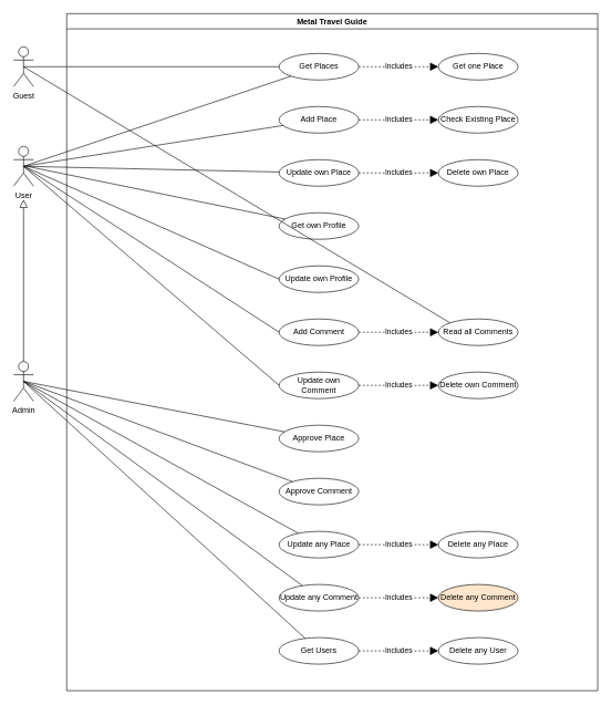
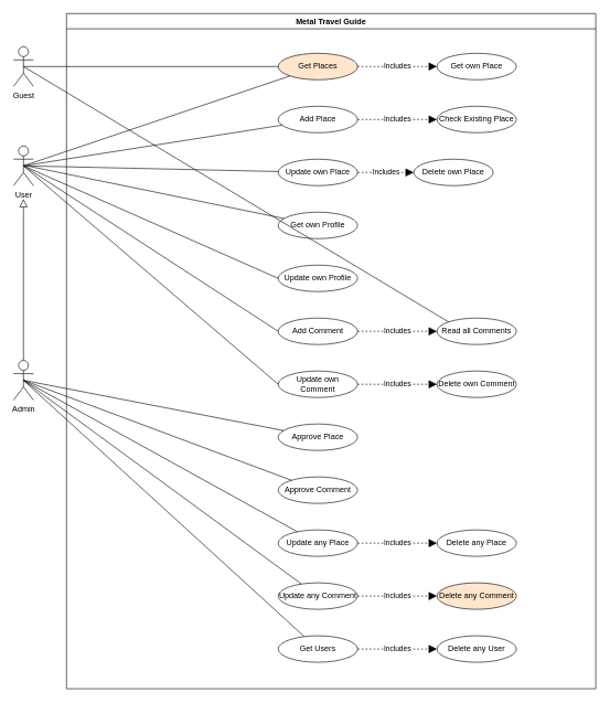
  <mxCell id="0" />
  <mxCell id="1" parent="0" />
  <mxCell id="2" value="User" style="shape=umlActor;verticalLabelPosition=bottom;verticalAlign=top;html=1;outlineConnect=0;" parent="1" vertex="1"><mxGeometry x="20" y="220" width="30" height="60" as="geometry" /></mxCell>
  <mxCell id="3" value="Admin" style="shape=umlActor;verticalLabelPosition=bottom;verticalAlign=top;html=1;outlineConnect=0;" parent="1" vertex="1"><mxGeometry x="20" y="544" width="30" height="60" as="geometry" /></mxCell>
  <mxCell id="4" value="Metal Travel Guide" style="swimlane;" parent="1" vertex="1"><mxGeometry x="100" y="20" width="800" height="1020" as="geometry" /></mxCell>
  <mxCell id="5" value="Approve Place" style="ellipse;whiteSpace=wrap;html=1;" parent="4" vertex="1"><mxGeometry x="320" y="620" width="120" height="40" as="geometry" /></mxCell>
  <mxCell id="6" value="Update own Place" style="ellipse;whiteSpace=wrap;html=1;" parent="4" vertex="1"><mxGeometry x="320" y="220" width="120" height="40" as="geometry" /></mxCell>
  <mxCell id="7" value="Add Place" style="ellipse;whiteSpace=wrap;html=1;" parent="4" vertex="1"><mxGeometry x="320" y="140" width="120" height="40" as="geometry" /></mxCell>
- <mxCell id="8" value="Get Places" style="ellipse;whiteSpace=wrap;html=1;" parent="4" vertex="1"><mxGeometry x="320" y="60" width="120" height="40" as="geometry" /></mxCell>
+ <mxCell id="8" value="Get Places" style="ellipse;whiteSpace=wrap;html=1;fillColor=#ffe6cc;" parent="4" vertex="1"><mxGeometry x="320" y="60" width="120" height="40" as="geometry" /></mxCell>
  <mxCell id="9" value="Get own Profile" style="ellipse;whiteSpace=wrap;html=1;" parent="4" vertex="1"><mxGeometry x="320" y="300" width="120" height="40" as="geometry" /></mxCell>
  <mxCell id="10" value="Check Existing Place" style="ellipse;whiteSpace=wrap;html=1;" parent="4" vertex="1"><mxGeometry x="560" y="140" width="120" height="40" as="geometry" /></mxCell>
  <mxCell id="11" value="Includes" style="endArrow=block;endSize=10;endFill=1;html=1;rounded=0;strokeWidth=1;startSize=10;dashed=1;startArrow=none;" parent="4" source="7" target="10" edge="1"><mxGeometry width="160" relative="1" as="geometry"><mxPoint x="456.36" y="422.156" as="sourcePoint" /><mxPoint x="548.635" y="396.84" as="targetPoint" /></mxGeometry></mxCell>
  <mxCell id="12" value="Update own Profile" style="ellipse;whiteSpace=wrap;html=1;" parent="4" vertex="1"><mxGeometry x="320" y="380" width="120" height="40" as="geometry" /></mxCell>
- <mxCell id="13" value="Delete own Place" style="ellipse;whiteSpace=wrap;html=1;" parent="4" vertex="1"><mxGeometry x="560" y="220" width="120" height="40" as="geometry" /></mxCell>
- <mxCell id="14" value="Get one Place" style="ellipse;whiteSpace=wrap;html=1;" parent="4" vertex="1"><mxGeometry x="560" y="60" width="120" height="40" as="geometry" /></mxCell>
+ <mxCell id="13" value="Delete own Place" style="ellipse;whiteSpace=wrap;html=1;" parent="4" vertex="1"><mxGeometry x="525" y="220" width="120" height="40" as="geometry" /></mxCell>
+ <mxCell id="14" value="Get own Place" style="ellipse;whiteSpace=wrap;html=1;" parent="4" vertex="1"><mxGeometry x="560" y="60" width="120" height="40" as="geometry" /></mxCell>
  <mxCell id="15" value="Includes" style="endArrow=block;endSize=10;endFill=1;html=1;rounded=0;strokeWidth=1;startSize=10;dashed=1;startArrow=none;exitX=1;exitY=0.5;exitDx=0;exitDy=0;" parent="4" source="8" target="14" edge="1"><mxGeometry width="160" relative="1" as="geometry"><mxPoint x="450" y="100" as="sourcePoint" /><mxPoint x="388.635" y="296.84" as="targetPoint" /></mxGeometry></mxCell>
  <mxCell id="16" value="Includes" style="endArrow=block;endSize=10;endFill=1;html=1;rounded=0;strokeWidth=1;startSize=10;dashed=1;startArrow=none;exitX=1;exitY=0.5;exitDx=0;exitDy=0;entryX=0;entryY=0.5;entryDx=0;entryDy=0;" parent="4" source="6" target="13" edge="1"><mxGeometry width="160" relative="1" as="geometry"><mxPoint x="450" y="170" as="sourcePoint" /><mxPoint x="570" y="170" as="targetPoint" /></mxGeometry></mxCell>
  <mxCell id="17" value="Add Comment" style="ellipse;whiteSpace=wrap;html=1;" parent="4" vertex="1"><mxGeometry x="320" y="460" width="120" height="40" as="geometry" /></mxCell>
  <mxCell id="18" value="Update own Comment" style="ellipse;whiteSpace=wrap;html=1;" parent="4" vertex="1"><mxGeometry x="320" y="540" width="120" height="40" as="geometry" /></mxCell>
  <mxCell id="19" value="Delete own Comment" style="ellipse;whiteSpace=wrap;html=1;" parent="4" vertex="1"><mxGeometry x="560" y="540" width="120" height="40" as="geometry" /></mxCell>
  <mxCell id="20" value="Includes" style="endArrow=block;endSize=10;endFill=1;html=1;rounded=0;strokeWidth=1;startSize=10;dashed=1;startArrow=none;exitX=1;exitY=0.5;exitDx=0;exitDy=0;entryX=0;entryY=0.5;entryDx=0;entryDy=0;" parent="4" source="18" target="19" edge="1"><mxGeometry width="160" relative="1" as="geometry"><mxPoint x="290" y="470" as="sourcePoint" /><mxPoint x="410" y="470" as="targetPoint" /></mxGeometry></mxCell>
  <mxCell id="21" value="Approve Comment" style="ellipse;whiteSpace=wrap;html=1;" parent="4" vertex="1"><mxGeometry x="320" y="700" width="120" height="40" as="geometry" /></mxCell>
  <mxCell id="22" value="Update any Place" style="ellipse;whiteSpace=wrap;html=1;" vertex="1" parent="4"><mxGeometry x="320" y="780" width="120" height="40" as="geometry" /></mxCell>
  <mxCell id="23" value="Delete any Place" style="ellipse;whiteSpace=wrap;html=1;" vertex="1" parent="4"><mxGeometry x="560" y="780" width="120" height="40" as="geometry" /></mxCell>
  <mxCell id="24" value="Includes" style="endArrow=block;endSize=10;endFill=1;html=1;rounded=0;strokeWidth=1;startSize=10;dashed=1;startArrow=none;exitX=1;exitY=0.5;exitDx=0;exitDy=0;entryX=0;entryY=0.5;entryDx=0;entryDy=0;" edge="1" parent="4" source="22" target="23"><mxGeometry width="160" relative="1" as="geometry"><mxPoint x="290" y="710" as="sourcePoint" /><mxPoint x="410" y="710" as="targetPoint" /></mxGeometry></mxCell>
  <mxCell id="25" value="Get Users" style="ellipse;whiteSpace=wrap;html=1;" vertex="1" parent="4"><mxGeometry x="320" y="940" width="120" height="40" as="geometry" /></mxCell>
  <mxCell id="26" value="Delete any User" style="ellipse;whiteSpace=wrap;html=1;" vertex="1" parent="4"><mxGeometry x="560" y="940" width="120" height="40" as="geometry" /></mxCell>
  <mxCell id="27" value="Includes" style="endArrow=block;endSize=10;endFill=1;html=1;rounded=0;strokeWidth=1;startSize=10;dashed=1;startArrow=none;exitX=1;exitY=0.5;exitDx=0;exitDy=0;" edge="1" parent="4" source="25" target="26"><mxGeometry width="160" relative="1" as="geometry"><mxPoint x="290" y="960" as="sourcePoint" /><mxPoint x="228.635" y="1156.84" as="targetPoint" /></mxGeometry></mxCell>
  <mxCell id="28" value="Update any Comment" style="ellipse;whiteSpace=wrap;html=1;" vertex="1" parent="4"><mxGeometry x="320" y="860" width="120" height="40" as="geometry" /></mxCell>
  <mxCell id="29" value="Delete any Comment" style="ellipse;whiteSpace=wrap;html=1;fillColor=#ffe6cc;" vertex="1" parent="4"><mxGeometry x="560" y="860" width="120" height="40" as="geometry" /></mxCell>
  <mxCell id="30" value="Includes" style="endArrow=block;endSize=10;endFill=1;html=1;rounded=0;strokeWidth=1;startSize=10;dashed=1;startArrow=none;exitX=1;exitY=0.5;exitDx=0;exitDy=0;entryX=0;entryY=0.5;entryDx=0;entryDy=0;" edge="1" parent="4" source="28" target="29"><mxGeometry width="160" relative="1" as="geometry"><mxPoint x="130" y="770" as="sourcePoint" /><mxPoint x="250" y="770" as="targetPoint" /></mxGeometry></mxCell>
  <mxCell id="31" value="Read all Comments" style="ellipse;whiteSpace=wrap;html=1;" vertex="1" parent="4"><mxGeometry x="560" y="460" width="120" height="40" as="geometry" /></mxCell>
  <mxCell id="32" value="Includes" style="endArrow=block;endSize=10;endFill=1;html=1;rounded=0;strokeWidth=1;startSize=10;dashed=1;startArrow=none;exitX=1;exitY=0.5;exitDx=0;exitDy=0;" edge="1" parent="4" target="31" source="17"><mxGeometry width="160" relative="1" as="geometry"><mxPoint x="440" y="480" as="sourcePoint" /><mxPoint x="388.635" y="696.84" as="targetPoint" /></mxGeometry></mxCell>
  <mxCell id="33" value="" style="endArrow=none;html=1;rounded=0;entryX=0.5;entryY=0.5;entryDx=0;entryDy=0;entryPerimeter=0;" parent="1" source="7" target="2" edge="1"><mxGeometry width="50" height="50" relative="1" as="geometry"><mxPoint x="500" y="410" as="sourcePoint" /><mxPoint x="550" y="360" as="targetPoint" /></mxGeometry></mxCell>
  <mxCell id="34" value="" style="endArrow=none;html=1;rounded=0;exitX=0.5;exitY=0.5;exitDx=0;exitDy=0;exitPerimeter=0;" parent="1" source="2" target="6" edge="1"><mxGeometry width="50" height="50" relative="1" as="geometry"><mxPoint x="130" y="290" as="sourcePoint" /><mxPoint x="550" y="360" as="targetPoint" /></mxGeometry></mxCell>
  <mxCell id="35" value="" style="endArrow=none;html=1;rounded=0;exitX=0.5;exitY=0.5;exitDx=0;exitDy=0;exitPerimeter=0;" parent="1" source="3" target="5" edge="1"><mxGeometry width="50" height="50" relative="1" as="geometry"><mxPoint x="500" y="410" as="sourcePoint" /><mxPoint x="550" y="360" as="targetPoint" /></mxGeometry></mxCell>
  <mxCell id="36" value="" style="endArrow=block;html=1;rounded=0;endFill=0;endSize=10;startSize=10;exitX=0.5;exitY=0;exitDx=0;exitDy=0;exitPerimeter=0;" parent="1" source="3" edge="1"><mxGeometry width="50" height="50" relative="1" as="geometry"><mxPoint x="35" y="380" as="sourcePoint" /><mxPoint x="35" y="300" as="targetPoint" /></mxGeometry></mxCell>
  <mxCell id="37" value="" style="endArrow=none;html=1;rounded=0;entryX=0.5;entryY=0.5;entryDx=0;entryDy=0;entryPerimeter=0;" parent="1" source="8" target="2" edge="1"><mxGeometry width="50" height="50" relative="1" as="geometry"><mxPoint x="555.01" y="194.261" as="sourcePoint" /><mxPoint x="150" y="190.003" as="targetPoint" /></mxGeometry></mxCell>
  <mxCell id="38" value="" style="endArrow=none;html=1;rounded=0;" parent="1" target="9" edge="1"><mxGeometry width="50" height="50" relative="1" as="geometry"><mxPoint x="40" y="250" as="sourcePoint" /><mxPoint x="466.152" y="318.677" as="targetPoint" /></mxGeometry></mxCell>
  <mxCell id="39" value="" style="endArrow=none;html=1;rounded=0;entryX=0;entryY=0.5;entryDx=0;entryDy=0;exitX=0.5;exitY=0.5;exitDx=0;exitDy=0;exitPerimeter=0;" parent="1" source="2" target="12" edge="1"><mxGeometry width="50" height="50" relative="1" as="geometry"><mxPoint x="60" y="263.034" as="sourcePoint" /><mxPoint x="438.704" y="339.625" as="targetPoint" /></mxGeometry></mxCell>
  <mxCell id="40" value="" style="endArrow=none;html=1;rounded=0;exitX=0.5;exitY=0.5;exitDx=0;exitDy=0;exitPerimeter=0;" parent="1" source="3" target="21" edge="1"><mxGeometry width="50" height="50" relative="1" as="geometry"><mxPoint x="50" y="656.899" as="sourcePoint" /><mxPoint x="550" y="440" as="targetPoint" /></mxGeometry></mxCell>
  <mxCell id="41" value="" style="endArrow=none;html=1;rounded=0;entryX=0;entryY=0.5;entryDx=0;entryDy=0;exitX=0.5;exitY=0.5;exitDx=0;exitDy=0;exitPerimeter=0;" parent="1" source="2" target="17" edge="1"><mxGeometry width="50" height="50" relative="1" as="geometry"><mxPoint x="50" y="260" as="sourcePoint" /><mxPoint x="430" y="430" as="targetPoint" /></mxGeometry></mxCell>
  <mxCell id="42" value="" style="endArrow=none;html=1;rounded=0;entryX=0;entryY=0.5;entryDx=0;entryDy=0;exitX=0.5;exitY=0.5;exitDx=0;exitDy=0;exitPerimeter=0;" parent="1" source="2" target="18" edge="1"><mxGeometry width="50" height="50" relative="1" as="geometry"><mxPoint x="50" y="270" as="sourcePoint" /><mxPoint x="430" y="510" as="targetPoint" /></mxGeometry></mxCell>
  <mxCell id="43" value="Guest" style="shape=umlActor;verticalLabelPosition=bottom;verticalAlign=top;html=1;outlineConnect=0;" parent="1" vertex="1"><mxGeometry x="20" y="70" width="30" height="60" as="geometry" /></mxCell>
  <mxCell id="44" value="" style="endArrow=none;html=1;rounded=0;" parent="1" source="8" edge="1"><mxGeometry width="50" height="50" relative="1" as="geometry"><mxPoint x="510" y="430" as="sourcePoint" /><mxPoint x="35" y="100" as="targetPoint" /></mxGeometry></mxCell>
  <mxCell id="45" value="" style="endArrow=none;html=1;rounded=0;exitX=0.5;exitY=0.5;exitDx=0;exitDy=0;exitPerimeter=0;" edge="1" parent="1" source="3" target="25"><mxGeometry width="50" height="50" relative="1" as="geometry"><mxPoint x="11.29" y="657.07" as="sourcePoint" /><mxPoint x="420.003" y="880.004" as="targetPoint" /></mxGeometry></mxCell>
  <mxCell id="46" value="" style="endArrow=none;html=1;rounded=0;exitX=0.5;exitY=0.5;exitDx=0;exitDy=0;exitPerimeter=0;" edge="1" parent="1" target="28" source="3"><mxGeometry width="50" height="50" relative="1" as="geometry"><mxPoint x="40" y="660" as="sourcePoint" /><mxPoint x="390" y="980" as="targetPoint" /></mxGeometry></mxCell>
  <mxCell id="47" value="" style="endArrow=none;html=1;rounded=0;exitX=0.5;exitY=0.5;exitDx=0;exitDy=0;exitPerimeter=0;" edge="1" parent="1" target="22" source="3"><mxGeometry width="50" height="50" relative="1" as="geometry"><mxPoint x="40" y="580" as="sourcePoint" /><mxPoint x="550" y="920" as="targetPoint" /></mxGeometry></mxCell>
  <mxCell id="48" value="" style="endArrow=none;html=1;rounded=0;exitX=0;exitY=0;exitDx=0;exitDy=0;entryX=0.5;entryY=0.5;entryDx=0;entryDy=0;entryPerimeter=0;" edge="1" parent="1" source="31" target="43"><mxGeometry width="50" height="50" relative="1" as="geometry"><mxPoint x="430" y="110" as="sourcePoint" /><mxPoint x="60" y="110" as="targetPoint" /></mxGeometry></mxCell>
